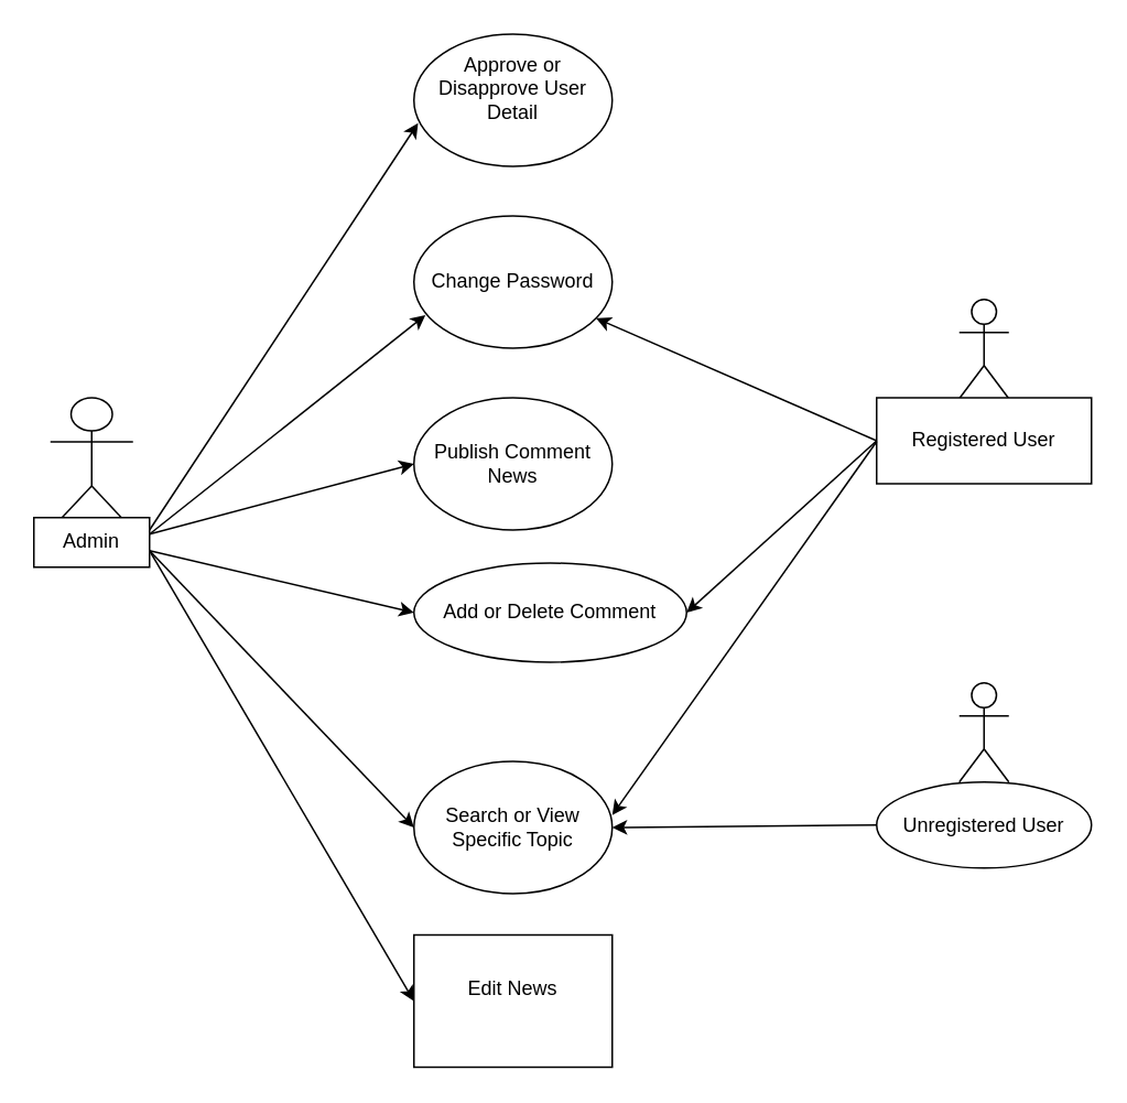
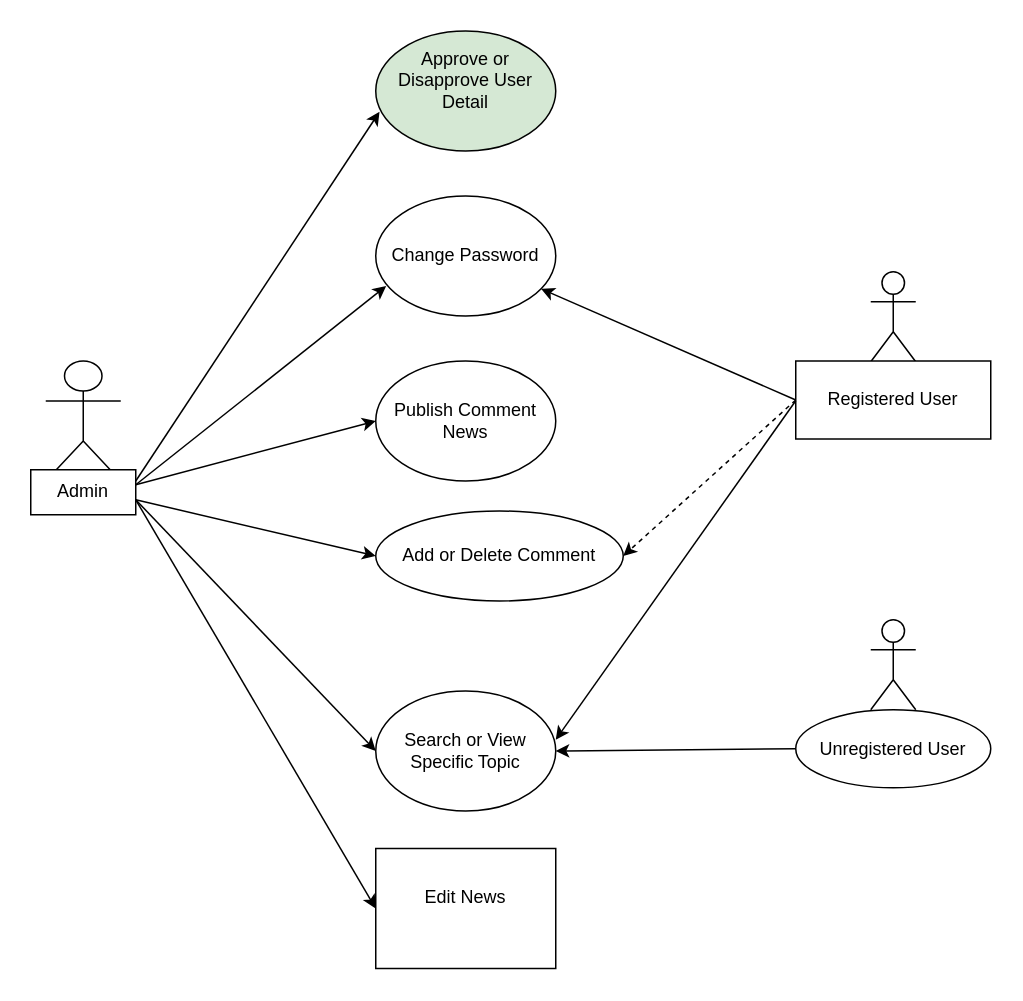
  <mxCell id="0" />
  <mxCell id="1" parent="0" />
  <mxCell id="2" value="Change Password" style="ellipse;whiteSpace=wrap;html=1;" vertex="1" parent="1"><mxGeometry x="250" y="130" width="120" height="80" as="geometry" /></mxCell>
- <mxCell id="3" value="Approve or Disapprove User Detail&lt;div&gt;&lt;br&gt;&lt;/div&gt;" style="ellipse;whiteSpace=wrap;html=1;" vertex="1" parent="1"><mxGeometry x="250" y="20" width="120" height="80" as="geometry" /></mxCell>
+ <mxCell id="3" value="Approve or Disapprove User Detail&lt;div&gt;&lt;br&gt;&lt;/div&gt;" style="ellipse;whiteSpace=wrap;html=1;fillColor=#d5e8d4;" vertex="1" parent="1"><mxGeometry x="250" y="20" width="120" height="80" as="geometry" /></mxCell>
  <mxCell id="4" value="Publish Comment News" style="ellipse;whiteSpace=wrap;html=1;" vertex="1" parent="1"><mxGeometry x="250" y="240" width="120" height="80" as="geometry" /></mxCell>
  <mxCell id="5" value="Add or Delete Comment" style="ellipse;whiteSpace=wrap;html=1;" vertex="1" parent="1"><mxGeometry x="250" y="340" width="165" height="60" as="geometry" /></mxCell>
  <mxCell id="6" value="Search or View Specific Topic" style="ellipse;whiteSpace=wrap;html=1;" vertex="1" parent="1"><mxGeometry x="250" y="460" width="120" height="80" as="geometry" /></mxCell>
  <mxCell id="7" value="Edit News&lt;div&gt;&lt;br&gt;&lt;/div&gt;" style="whiteSpace=wrap;html=1;rounded=0;" vertex="1" parent="1"><mxGeometry x="250" y="565" width="120" height="80" as="geometry" /></mxCell>
  <mxCell id="8" value="" style="shape=umlActor;verticalLabelPosition=bottom;verticalAlign=top;html=1;outlineConnect=0;" vertex="1" parent="1"><mxGeometry x="30" y="240" width="50" height="80" as="geometry" /></mxCell>
  <mxCell id="9" value="" style="endArrow=classic;html=1;rounded=0;" edge="1" parent="1"><mxGeometry width="50" height="50" relative="1" as="geometry"><mxPoint x="90" y="322.5" as="sourcePoint" /><mxPoint x="257" y="190" as="targetPoint" /></mxGeometry></mxCell>
  <mxCell id="10" value="" style="endArrow=classic;html=1;rounded=0;entryX=0.021;entryY=0.673;entryDx=0;entryDy=0;entryPerimeter=0;" edge="1" parent="1" target="3"><mxGeometry width="50" height="50" relative="1" as="geometry"><mxPoint x="90" y="320" as="sourcePoint" /><mxPoint x="140" y="270" as="targetPoint" /></mxGeometry></mxCell>
  <mxCell id="11" value="" style="endArrow=classic;html=1;rounded=0;entryX=0;entryY=0.5;entryDx=0;entryDy=0;" edge="1" parent="1" target="4"><mxGeometry width="50" height="50" relative="1" as="geometry"><mxPoint x="90" y="322.5" as="sourcePoint" /><mxPoint x="200" y="322.5" as="targetPoint" /></mxGeometry></mxCell>
  <mxCell id="12" value="" style="endArrow=classic;html=1;rounded=0;entryX=0;entryY=0.5;entryDx=0;entryDy=0;" edge="1" parent="1" target="5"><mxGeometry width="50" height="50" relative="1" as="geometry"><mxPoint x="90" y="332.5" as="sourcePoint" /><mxPoint x="210" y="332.5" as="targetPoint" /></mxGeometry></mxCell>
  <mxCell id="13" value="" style="endArrow=classic;html=1;rounded=0;entryX=0;entryY=0.5;entryDx=0;entryDy=0;" edge="1" parent="1" target="6"><mxGeometry width="50" height="50" relative="1" as="geometry"><mxPoint x="90" y="332.5" as="sourcePoint" /><mxPoint x="220" y="342.5" as="targetPoint" /></mxGeometry></mxCell>
  <mxCell id="14" value="" style="endArrow=classic;html=1;rounded=0;entryX=0;entryY=0.5;entryDx=0;entryDy=0;" edge="1" parent="1" target="7"><mxGeometry width="50" height="50" relative="1" as="geometry"><mxPoint x="90" y="332.5" as="sourcePoint" /><mxPoint x="240" y="362.5" as="targetPoint" /></mxGeometry></mxCell>
  <mxCell id="15" value="Admin" style="whiteSpace=wrap;html=1;verticalAlign=top;" vertex="1" parent="1"><mxGeometry x="20" y="312.5" width="70" height="30" as="geometry" /></mxCell>
  <mxCell id="16" value="Actor" style="shape=umlActor;verticalLabelPosition=bottom;verticalAlign=top;html=1;outlineConnect=0;" vertex="1" parent="1"><mxGeometry x="580" y="180.5" width="30" height="60" as="geometry" /></mxCell>
  <mxCell id="17" value="Actor" style="shape=umlActor;verticalLabelPosition=bottom;verticalAlign=top;html=1;outlineConnect=0;" vertex="1" parent="1"><mxGeometry x="580" y="412.5" width="30" height="60" as="geometry" /></mxCell>
  <mxCell id="18" value="Registered User" style="rounded=0;whiteSpace=wrap;html=1;" vertex="1" parent="1"><mxGeometry x="530" y="240" width="130" height="52" as="geometry" /></mxCell>
  <mxCell id="19" value="Unregistered User" style="ellipse;whiteSpace=wrap;html=1;" vertex="1" parent="1"><mxGeometry x="530" y="472.5" width="130" height="52" as="geometry" /></mxCell>
  <mxCell id="20" value="" style="endArrow=classic;html=1;rounded=0;exitX=0;exitY=0.5;exitDx=0;exitDy=0;" edge="1" parent="1" source="18" target="2"><mxGeometry width="50" height="50" relative="1" as="geometry"><mxPoint x="520" y="262.5" as="sourcePoint" /><mxPoint x="480" y="242.5" as="targetPoint" /></mxGeometry></mxCell>
- <mxCell id="21" value="" style="endArrow=classic;html=1;rounded=0;exitX=0;exitY=0.5;exitDx=0;exitDy=0;entryX=1;entryY=0.5;entryDx=0;entryDy=0;" edge="1" parent="1" source="18" target="5"><mxGeometry width="50" height="50" relative="1" as="geometry"><mxPoint x="540" y="276.5" as="sourcePoint" /><mxPoint x="370" y="201.5" as="targetPoint" /></mxGeometry></mxCell>
+ <mxCell id="21" value="" style="endArrow=classic;html=1;rounded=0;exitX=0;exitY=0.5;exitDx=0;exitDy=0;entryX=1;entryY=0.5;entryDx=0;entryDy=0;dashed=1;" edge="1" parent="1" source="18" target="5"><mxGeometry width="50" height="50" relative="1" as="geometry"><mxPoint x="540" y="276.5" as="sourcePoint" /><mxPoint x="370" y="201.5" as="targetPoint" /></mxGeometry></mxCell>
  <mxCell id="22" value="" style="endArrow=classic;html=1;rounded=0;entryX=1;entryY=0.406;entryDx=0;entryDy=0;entryPerimeter=0;" edge="1" parent="1" target="6"><mxGeometry width="50" height="50" relative="1" as="geometry"><mxPoint x="530" y="266.5" as="sourcePoint" /><mxPoint x="370" y="232.5" as="targetPoint" /></mxGeometry></mxCell>
  <mxCell id="23" value="" style="endArrow=classic;html=1;rounded=0;exitX=0;exitY=0.5;exitDx=0;exitDy=0;entryX=1;entryY=0.5;entryDx=0;entryDy=0;" edge="1" parent="1" source="19" target="6"><mxGeometry width="50" height="50" relative="1" as="geometry"><mxPoint x="340" y="482.5" as="sourcePoint" /><mxPoint x="390" y="432.5" as="targetPoint" /></mxGeometry></mxCell>
